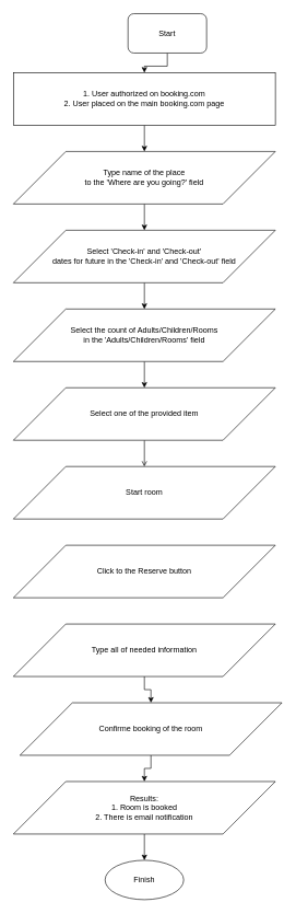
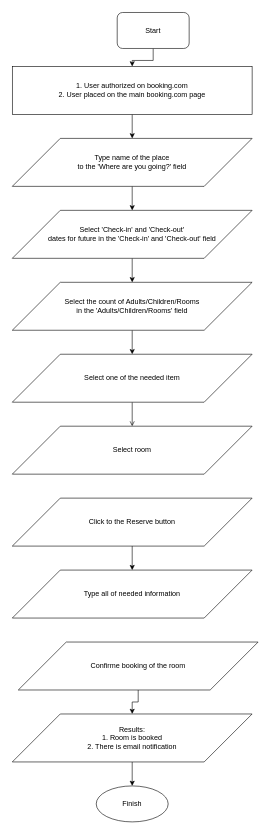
  <mxCell id="0" />
  <mxCell id="1" parent="0" />
  <mxCell id="2" style="edgeStyle=orthogonalEdgeStyle;rounded=0;orthogonalLoop=1;jettySize=auto;html=1;exitX=0.5;exitY=1;exitDx=0;exitDy=0;entryX=0.5;entryY=0;entryDx=0;entryDy=0;" edge="1" parent="1" source="3" target="6"><mxGeometry relative="1" as="geometry" /></mxCell>
  <mxCell id="3" value="Start" style="rounded=1;whiteSpace=wrap;html=1;" vertex="1" parent="1"><mxGeometry x="195" y="20" width="120" height="60" as="geometry" /></mxCell>
  <mxCell id="4" value="Finish" style="ellipse;whiteSpace=wrap;html=1;" vertex="1" parent="1"><mxGeometry x="160" y="1310" width="120" height="60" as="geometry" /></mxCell>
  <mxCell id="5" style="edgeStyle=orthogonalEdgeStyle;rounded=0;orthogonalLoop=1;jettySize=auto;html=1;exitX=0.5;exitY=1;exitDx=0;exitDy=0;" edge="1" parent="1" source="6" target="8"><mxGeometry relative="1" as="geometry" /></mxCell>
  <mxCell id="6" value="1. User authorized on booking.com&lt;br&gt;2. User placed on the main booking.com page" style="rounded=0;whiteSpace=wrap;html=1;" vertex="1" parent="1"><mxGeometry x="20" y="110" width="400" height="80" as="geometry" /></mxCell>
  <mxCell id="7" style="edgeStyle=orthogonalEdgeStyle;rounded=0;orthogonalLoop=1;jettySize=auto;html=1;exitX=0.5;exitY=1;exitDx=0;exitDy=0;entryX=0.5;entryY=0;entryDx=0;entryDy=0;" edge="1" parent="1" source="8" target="10"><mxGeometry relative="1" as="geometry" /></mxCell>
  <mxCell id="8" value="&lt;div&gt;Type name of the place&lt;/div&gt;&lt;div&gt; to the 'Where are you going?' field&lt;/div&gt;" style="shape=parallelogram;perimeter=parallelogramPerimeter;whiteSpace=wrap;html=1;" vertex="1" parent="1"><mxGeometry x="20" y="230" width="400" height="80" as="geometry" /></mxCell>
  <mxCell id="9" style="edgeStyle=orthogonalEdgeStyle;rounded=0;orthogonalLoop=1;jettySize=auto;html=1;exitX=0.5;exitY=1;exitDx=0;exitDy=0;entryX=0.5;entryY=0;entryDx=0;entryDy=0;" edge="1" parent="1" source="10" target="12"><mxGeometry relative="1" as="geometry" /></mxCell>
  <mxCell id="10" value="&lt;div&gt;Select 'Check-in' and 'Check-out'&lt;/div&gt;&lt;div&gt; dates for future in the 'Check-in' and 'Check-out' field&lt;/div&gt;" style="shape=parallelogram;perimeter=parallelogramPerimeter;whiteSpace=wrap;html=1;" vertex="1" parent="1"><mxGeometry x="20" y="350" width="400" height="80" as="geometry" /></mxCell>
  <mxCell id="11" style="edgeStyle=orthogonalEdgeStyle;rounded=0;orthogonalLoop=1;jettySize=auto;html=1;exitX=0.5;exitY=1;exitDx=0;exitDy=0;" edge="1" parent="1" source="12" target="14"><mxGeometry relative="1" as="geometry" /></mxCell>
  <mxCell id="12" value="&lt;div&gt;Select the count of Adults/Children/Rooms&lt;/div&gt;&lt;div&gt; in the 'Adults/Children/Rooms' field&lt;/div&gt;" style="shape=parallelogram;perimeter=parallelogramPerimeter;whiteSpace=wrap;html=1;" vertex="1" parent="1"><mxGeometry x="20" y="470" width="400" height="80" as="geometry" /></mxCell>
  <mxCell id="13" style="edgeStyle=orthogonalEdgeStyle;rounded=0;orthogonalLoop=1;jettySize=auto;html=1;exitX=0.5;exitY=1;exitDx=0;exitDy=0;entryX=0.5;entryY=0;entryDx=0;entryDy=0;endArrow=open;" edge="1" parent="1" source="14" target="15"><mxGeometry relative="1" as="geometry" /></mxCell>
- <mxCell id="14" value="Select one of the provided item" style="shape=parallelogram;perimeter=parallelogramPerimeter;whiteSpace=wrap;html=1;" vertex="1" parent="1"><mxGeometry x="20" y="590" width="400" height="80" as="geometry" /></mxCell>
- <mxCell id="15" value="Start room" style="shape=parallelogram;perimeter=parallelogramPerimeter;whiteSpace=wrap;html=1;" vertex="1" parent="1"><mxGeometry x="20" y="710" width="400" height="80" as="geometry" /></mxCell>
+ <mxCell id="14" value="Select one of the needed item" style="shape=parallelogram;perimeter=parallelogramPerimeter;whiteSpace=wrap;html=1;" vertex="1" parent="1"><mxGeometry x="20" y="590" width="400" height="80" as="geometry" /></mxCell>
+ <mxCell id="15" value="Select room" style="shape=parallelogram;perimeter=parallelogramPerimeter;whiteSpace=wrap;html=1;" vertex="1" parent="1"><mxGeometry x="20" y="710" width="400" height="80" as="geometry" /></mxCell>
+ <mxCell id="16" style="edgeStyle=orthogonalEdgeStyle;rounded=0;orthogonalLoop=1;jettySize=auto;html=1;exitX=0.5;exitY=1;exitDx=0;exitDy=0;entryX=0.5;entryY=0;entryDx=0;entryDy=0;" edge="1" parent="1" source="17" target="19"><mxGeometry relative="1" as="geometry" /></mxCell>
  <mxCell id="17" value="Click to the Reserve button" style="shape=parallelogram;perimeter=parallelogramPerimeter;whiteSpace=wrap;html=1;" vertex="1" parent="1"><mxGeometry x="20" y="830" width="400" height="80" as="geometry" /></mxCell>
- <mxCell id="18" style="edgeStyle=orthogonalEdgeStyle;rounded=0;orthogonalLoop=1;jettySize=auto;html=1;exitX=0.5;exitY=1;exitDx=0;exitDy=0;entryX=0.5;entryY=0;entryDx=0;entryDy=0;" edge="1" parent="1" source="19" target="21"><mxGeometry relative="1" as="geometry" /></mxCell>
  <mxCell id="19" value="Type all of needed information" style="shape=parallelogram;perimeter=parallelogramPerimeter;whiteSpace=wrap;html=1;" vertex="1" parent="1"><mxGeometry x="20" y="950" width="400" height="80" as="geometry" /></mxCell>
  <mxCell id="20" style="edgeStyle=orthogonalEdgeStyle;rounded=0;orthogonalLoop=1;jettySize=auto;html=1;exitX=0.5;exitY=1;exitDx=0;exitDy=0;entryX=0.5;entryY=0;entryDx=0;entryDy=0;" edge="1" parent="1" source="21" target="23"><mxGeometry relative="1" as="geometry" /></mxCell>
  <mxCell id="21" value="Confirme booking of the room" style="shape=parallelogram;perimeter=parallelogramPerimeter;whiteSpace=wrap;html=1;" vertex="1" parent="1"><mxGeometry x="30" y="1070" width="400" height="80" as="geometry" /></mxCell>
  <mxCell id="22" style="edgeStyle=orthogonalEdgeStyle;rounded=0;orthogonalLoop=1;jettySize=auto;html=1;exitX=0.5;exitY=1;exitDx=0;exitDy=0;entryX=0.5;entryY=0;entryDx=0;entryDy=0;" edge="1" parent="1" source="23" target="4"><mxGeometry relative="1" as="geometry" /></mxCell>
  <mxCell id="23" value="Results:&lt;br&gt;1. Room is booked &lt;br&gt;2. There is email notification" style="shape=parallelogram;perimeter=parallelogramPerimeter;whiteSpace=wrap;html=1;" vertex="1" parent="1"><mxGeometry x="20" y="1190" width="400" height="80" as="geometry" /></mxCell>
